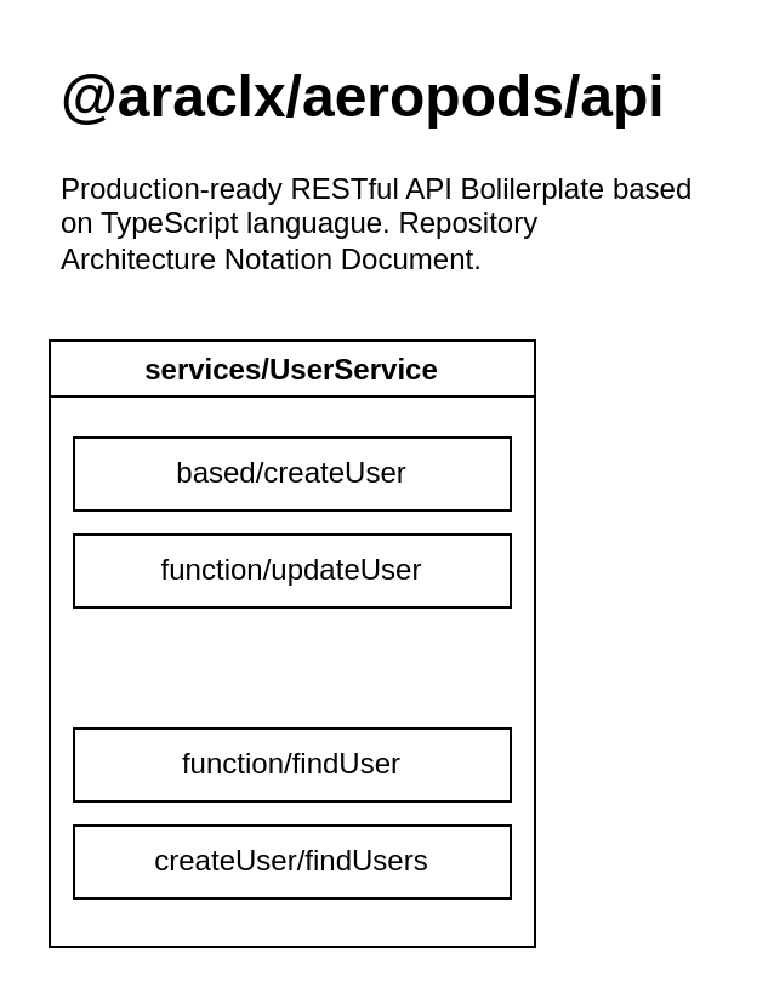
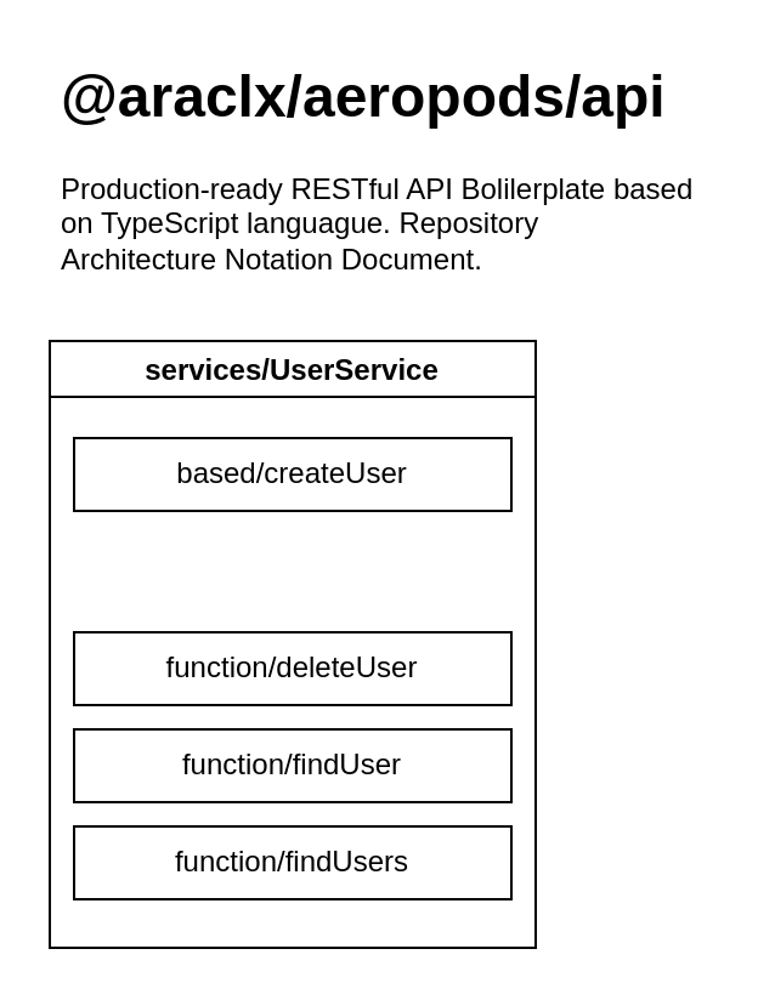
  <mxCell id="0" />
  <mxCell id="1" parent="0" />
  <mxCell id="2" value="&lt;h1&gt;@araclx/aeropods/api&lt;/h1&gt;&lt;p&gt;Production-ready RESTful API Bolilerplate based on TypeScript languague. Repository Architecture Notation Document.&lt;/p&gt;" style="text;html=1;strokeColor=none;fillColor=none;spacing=5;spacingTop=-20;whiteSpace=wrap;overflow=hidden;rounded=0;" vertex="1" parent="1"><mxGeometry x="20" y="20" width="270" height="120" as="geometry" /></mxCell>
  <mxCell id="3" value="services/UserService" style="swimlane;fillColor=none;" vertex="1" parent="1"><mxGeometry x="20" y="140" width="200" height="250" as="geometry" /></mxCell>
  <mxCell id="4" value="based/createUser" style="rounded=0;whiteSpace=wrap;html=1;fillColor=none;" vertex="1" parent="3"><mxGeometry x="10" y="40" width="180" height="30" as="geometry" /></mxCell>
- <mxCell id="5" value="function/updateUser" style="rounded=0;whiteSpace=wrap;html=1;fillColor=none;" vertex="1" parent="3"><mxGeometry x="10" y="80" width="180" height="30" as="geometry" /></mxCell>
+ <mxCell id="6" value="function/deleteUser" style="rounded=0;whiteSpace=wrap;html=1;fillColor=none;" vertex="1" parent="3"><mxGeometry x="10" y="120" width="180" height="30" as="geometry" /></mxCell>
  <mxCell id="7" value="function/findUser" style="rounded=0;whiteSpace=wrap;html=1;fillColor=none;" vertex="1" parent="3"><mxGeometry x="10" y="160" width="180" height="30" as="geometry" /></mxCell>
- <mxCell id="8" value="createUser/findUsers" style="rounded=0;whiteSpace=wrap;html=1;fillColor=none;" vertex="1" parent="3"><mxGeometry x="10" y="200" width="180" height="30" as="geometry" /></mxCell>
+ <mxCell id="8" value="function/findUsers" style="rounded=0;whiteSpace=wrap;html=1;fillColor=none;" vertex="1" parent="3"><mxGeometry x="10" y="200" width="180" height="30" as="geometry" /></mxCell>
